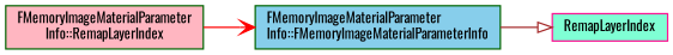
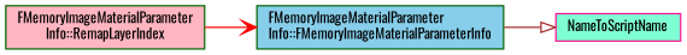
  digraph {
    rankdir=LR
    fontname=Oswald
    node [color=darkgreen fontname=Oswald fontsize=10 shape=box style=filled]
    edge [fontname=Oswald fontsize=10 labelfontname=Helvetica labelfontsize=10 style=solid]
    n1 [fillcolor=lightpink fontcolor=black height=0.2 label="FMemoryImageMaterialParameter\lInfo::RemapLayerIndex" width=0.4]
    n2 [fillcolor=skyblue height=0.2 label="FMemoryImageMaterialParameter\lInfo::FMemoryImageMaterialParameterInfo" width=0.4]
-   n3 [color=deeppink fillcolor=aquamarine height=0.2 label=RemapLayerIndex width=0.4]
+   n3 [color=deeppink fillcolor=aquamarine height=0.2 label=NameToScriptName width=0.4]
    n1 -> n2 [color=red arrowhead=vee]
    n2 -> n3 [color=brown arrowhead=onormal]
  }
